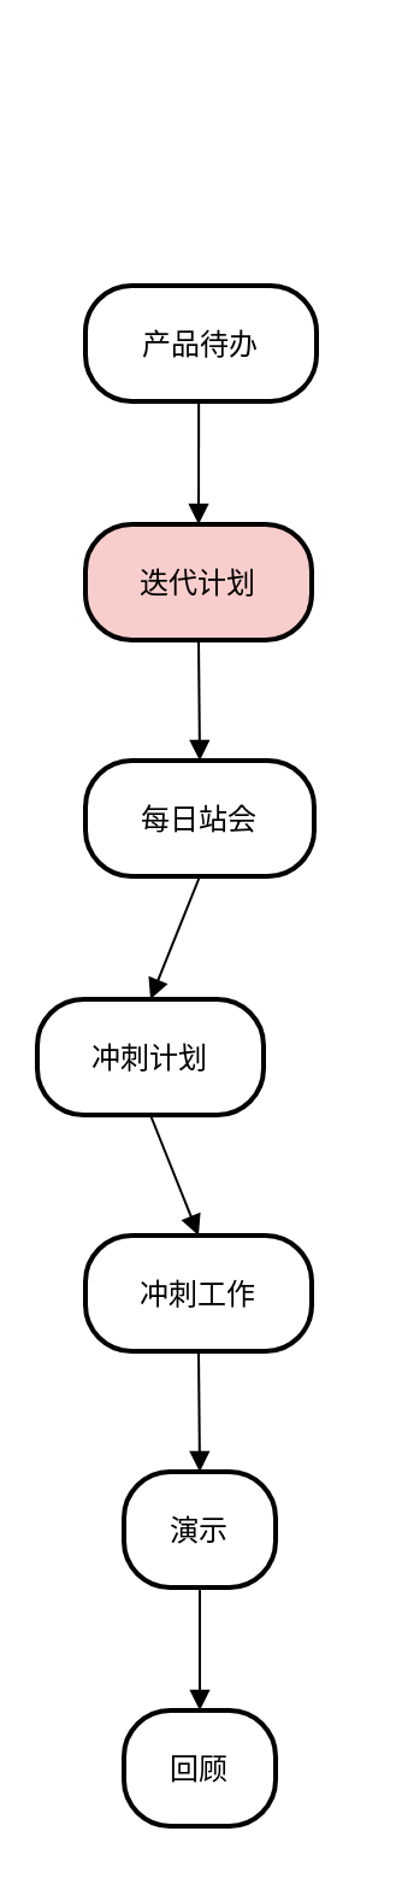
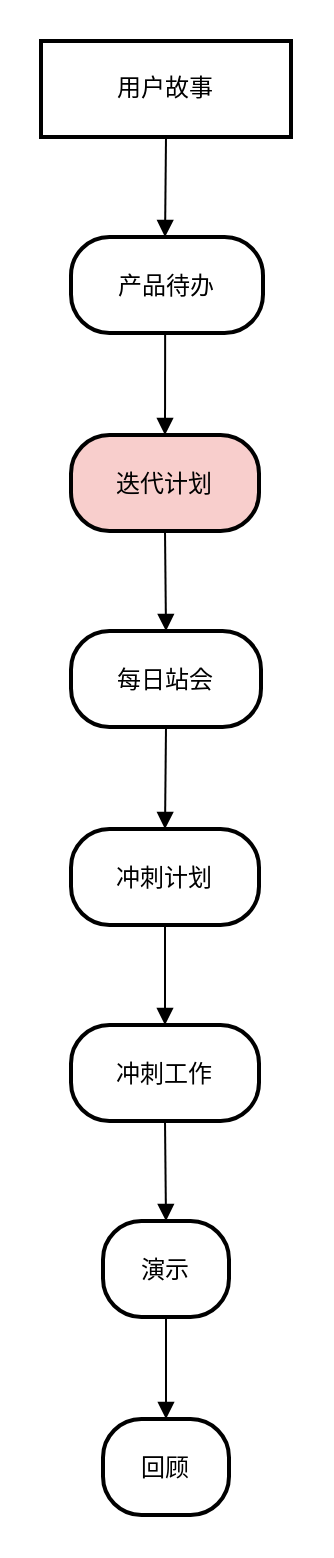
  <mxCell id="0" />
  <mxCell id="1" parent="0" />
+ <mxCell id="2" value="用户故事" style="whiteSpace=wrap;strokeWidth=2;" vertex="1" parent="1"><mxGeometry x="20" y="20" width="125" height="48" as="geometry" /></mxCell>
  <mxCell id="3" value="产品待办" style="rounded=1;arcSize=40;strokeWidth=2" vertex="1" parent="1"><mxGeometry x="35" y="118" width="96" height="48" as="geometry" /></mxCell>
  <mxCell id="4" value="迭代计划" style="rounded=1;arcSize=40;strokeWidth=2;fillColor=#f8cecc;" vertex="1" parent="1"><mxGeometry x="35" y="217" width="94" height="48" as="geometry" /></mxCell>
  <mxCell id="5" value="每日站会" style="rounded=1;arcSize=40;strokeWidth=2" vertex="1" parent="1"><mxGeometry x="35" y="315" width="95" height="48" as="geometry" /></mxCell>
- <mxCell id="6" value="冲刺计划" style="rounded=1;arcSize=40;strokeWidth=2" vertex="1" parent="1"><mxGeometry x="15" y="414" width="94" height="48" as="geometry" /></mxCell>
+ <mxCell id="6" value="冲刺计划" style="rounded=1;arcSize=40;strokeWidth=2" vertex="1" parent="1"><mxGeometry x="35" y="414" width="94" height="48" as="geometry" /></mxCell>
  <mxCell id="7" value="冲刺工作" style="rounded=1;arcSize=40;strokeWidth=2" vertex="1" parent="1"><mxGeometry x="35" y="512" width="94" height="48" as="geometry" /></mxCell>
  <mxCell id="8" value="演示" style="rounded=1;arcSize=40;strokeWidth=2" vertex="1" parent="1"><mxGeometry x="51" y="610" width="63" height="48" as="geometry" /></mxCell>
  <mxCell id="9" value="回顾" style="rounded=1;arcSize=40;strokeWidth=2" vertex="1" parent="1"><mxGeometry x="51" y="709" width="63" height="48" as="geometry" /></mxCell>
+ <mxCell id="10" value="" style="curved=1;startArrow=none;endArrow=block;exitX=0.5;exitY=1.01;entryX=0.49;entryY=0.01;" edge="1" parent="1" source="2" target="3"><mxGeometry relative="1" as="geometry"><Array as="points" /></mxGeometry></mxCell>
  <mxCell id="11" value="" style="curved=1;startArrow=none;endArrow=block;exitX=0.49;exitY=1.02;entryX=0.5;entryY=0;" edge="1" parent="1" source="3" target="4"><mxGeometry relative="1" as="geometry"><Array as="points" /></mxGeometry></mxCell>
  <mxCell id="12" value="" style="curved=1;startArrow=none;endArrow=block;exitX=0.5;exitY=1;entryX=0.5;entryY=0;" edge="1" parent="1" source="4" target="5"><mxGeometry relative="1" as="geometry"><Array as="points" /></mxGeometry></mxCell>
  <mxCell id="13" value="" style="curved=1;startArrow=none;endArrow=block;exitX=0.5;exitY=1.01;entryX=0.5;entryY=-0.01;" edge="1" parent="1" source="5" target="6"><mxGeometry relative="1" as="geometry"><Array as="points" /></mxGeometry></mxCell>
  <mxCell id="14" value="" style="curved=1;startArrow=none;endArrow=block;exitX=0.5;exitY=1;entryX=0.5;entryY=0;" edge="1" parent="1" source="6" target="7"><mxGeometry relative="1" as="geometry"><Array as="points" /></mxGeometry></mxCell>
  <mxCell id="15" value="" style="curved=1;startArrow=none;endArrow=block;exitX=0.5;exitY=1.01;entryX=0.5;entryY=0.01;" edge="1" parent="1" source="7" target="8"><mxGeometry relative="1" as="geometry"><Array as="points" /></mxGeometry></mxCell>
  <mxCell id="16" value="" style="curved=1;startArrow=none;endArrow=block;exitX=0.5;exitY=1.02;entryX=0.5;entryY=0;" edge="1" parent="1" source="8" target="9"><mxGeometry relative="1" as="geometry"><Array as="points" /></mxGeometry></mxCell>
